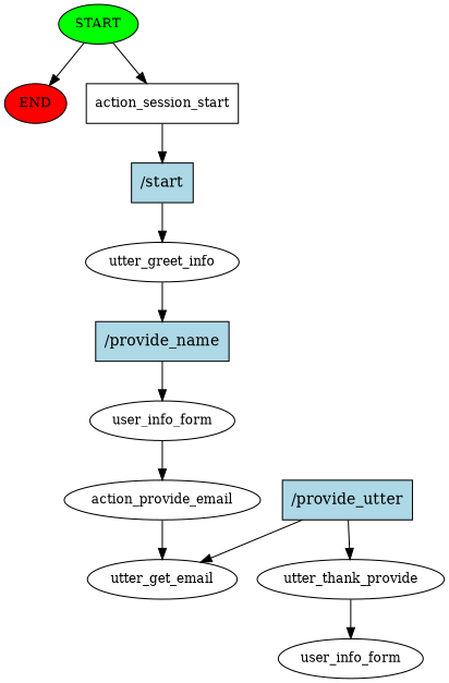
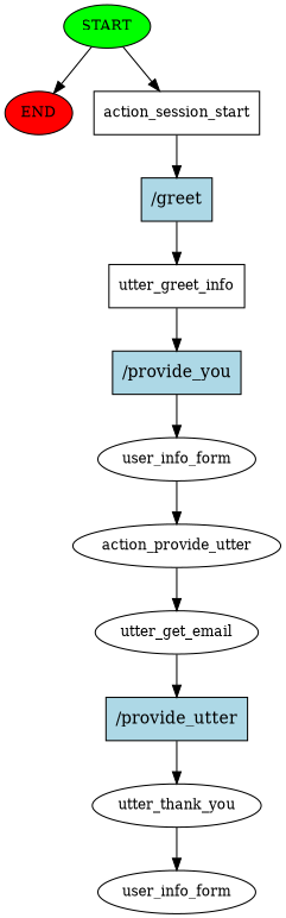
  digraph {
    node [fontsize=12]
    n1 [fillcolor=green label=START style=filled]
    n2 [fillcolor=red label=END style=filled]
    n3 [label=action_session_start shape=box]
-   n4 [fillcolor=lightblue label="/start" shape=rect style=filled fontsize=""]
-   n5 [label=utter_greet_info]
-   n6 [fillcolor=lightblue label="/provide_name" shape=rect style=filled fontsize=""]
+   n4 [fillcolor=lightblue label="/greet" shape=rect style=filled fontsize=""]
+   n5 [label=utter_greet_info shape=box]
+   n6 [fillcolor=lightblue label="/provide_you" shape=rect style=filled fontsize=""]
    n7 [label=user_info_form]
-   n8 [label=action_provide_email]
+   n8 [label=action_provide_utter]
    n9 [label=utter_get_email]
    n10 [fillcolor=lightblue label="/provide_utter" shape=rect style=filled fontsize=""]
-   n11 [label=utter_thank_provide]
+   n11 [label=utter_thank_you]
    n12 [label=user_info_form]
    n1 -> n2
    n1 -> n3
    n3 -> n4
    n4 -> n5
    n5 -> n6
    n6 -> n7
    n7 -> n8
    n8 -> n9
-   n10 -> n9
+   n9 -> n10
    n10 -> n11
    n11 -> n12
  }
